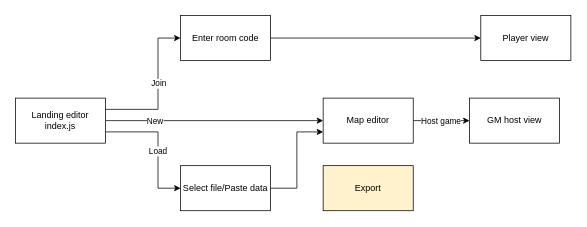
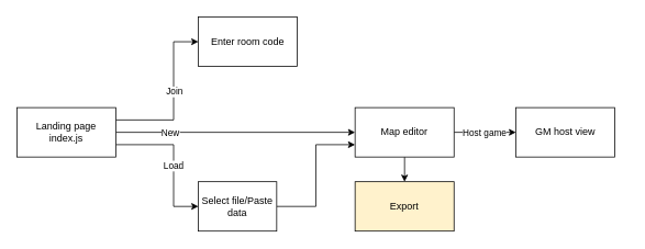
  <mxCell id="0" />
  <mxCell id="1" parent="0" />
  <mxCell id="2" style="edgeStyle=orthogonalEdgeStyle;rounded=0;orthogonalLoop=1;jettySize=auto;html=1;exitX=1;exitY=0.25;exitDx=0;exitDy=0;entryX=0;entryY=0.5;entryDx=0;entryDy=0;" edge="1" parent="1" source="8" target="10"><mxGeometry relative="1" as="geometry"><Array as="points"><mxPoint x="210" y="145" /><mxPoint x="210" y="50" /></Array></mxGeometry></mxCell>
  <mxCell id="3" value="Join" style="edgeLabel;html=1;align=center;verticalAlign=middle;resizable=0;points=[];" vertex="1" connectable="0" parent="2"><mxGeometry x="-0.135" y="3" relative="1" as="geometry"><mxPoint x="3" y="-21" as="offset" /></mxGeometry></mxCell>
  <mxCell id="4" style="edgeStyle=orthogonalEdgeStyle;rounded=0;orthogonalLoop=1;jettySize=auto;html=1;exitX=1;exitY=0.5;exitDx=0;exitDy=0;entryX=0;entryY=0.5;entryDx=0;entryDy=0;" edge="1" parent="1" source="8" target="14"><mxGeometry relative="1" as="geometry" /></mxCell>
  <mxCell id="5" value="New" style="edgeLabel;html=1;align=center;verticalAlign=middle;resizable=0;points=[];" vertex="1" connectable="0" parent="4"><mxGeometry x="0.185" relative="1" as="geometry"><mxPoint x="-107" as="offset" /></mxGeometry></mxCell>
  <mxCell id="6" style="edgeStyle=orthogonalEdgeStyle;rounded=0;orthogonalLoop=1;jettySize=auto;html=1;exitX=1;exitY=0.75;exitDx=0;exitDy=0;entryX=0;entryY=0.5;entryDx=0;entryDy=0;" edge="1" parent="1" source="8" target="16"><mxGeometry relative="1" as="geometry"><Array as="points"><mxPoint x="210" y="175" /><mxPoint x="210" y="250" /></Array></mxGeometry></mxCell>
  <mxCell id="7" value="Load" style="edgeLabel;html=1;align=center;verticalAlign=middle;resizable=0;points=[];" vertex="1" connectable="0" parent="6"><mxGeometry x="-0.118" y="-1" relative="1" as="geometry"><mxPoint y="18" as="offset" /></mxGeometry></mxCell>
- <mxCell id="8" value="&lt;div&gt;Landing editor&lt;br&gt;&lt;/div&gt;&lt;div&gt;index.js&lt;/div&gt;" style="rounded=0;whiteSpace=wrap;html=1;" vertex="1" parent="1"><mxGeometry x="20" y="130" width="120" height="60" as="geometry" /></mxCell>
- <mxCell id="9" style="edgeStyle=orthogonalEdgeStyle;rounded=0;orthogonalLoop=1;jettySize=auto;html=1;exitX=1;exitY=0.5;exitDx=0;exitDy=0;entryX=0;entryY=0.5;entryDx=0;entryDy=0;" edge="1" parent="1" source="10" target="17"><mxGeometry relative="1" as="geometry" /></mxCell>
+ <mxCell id="8" value="&lt;div&gt;Landing page&lt;br&gt;&lt;/div&gt;&lt;div&gt;index.js&lt;/div&gt;" style="rounded=0;whiteSpace=wrap;html=1;" vertex="1" parent="1"><mxGeometry x="20" y="130" width="120" height="60" as="geometry" /></mxCell>
  <mxCell id="10" value="Enter room code" style="rounded=0;whiteSpace=wrap;html=1;" vertex="1" parent="1"><mxGeometry x="240" y="20" width="120" height="60" as="geometry" /></mxCell>
  <mxCell id="11" style="edgeStyle=orthogonalEdgeStyle;rounded=0;orthogonalLoop=1;jettySize=auto;html=1;exitX=1;exitY=0.5;exitDx=0;exitDy=0;entryX=0;entryY=0.5;entryDx=0;entryDy=0;" edge="1" parent="1" source="14" target="18"><mxGeometry relative="1" as="geometry" /></mxCell>
  <mxCell id="12" value="Host game" style="edgeLabel;html=1;align=center;verticalAlign=middle;resizable=0;points=[];" vertex="1" connectable="0" parent="11"><mxGeometry x="-0.218" relative="1" as="geometry"><mxPoint x="7" as="offset" /></mxGeometry></mxCell>
+ <mxCell id="13" style="edgeStyle=orthogonalEdgeStyle;rounded=0;orthogonalLoop=1;jettySize=auto;html=1;exitX=0.5;exitY=1;exitDx=0;exitDy=0;entryX=0.5;entryY=0;entryDx=0;entryDy=0;" edge="1" parent="1" source="14" target="19"><mxGeometry relative="1" as="geometry" /></mxCell>
  <mxCell id="14" value="Map editor" style="rounded=0;whiteSpace=wrap;html=1;" vertex="1" parent="1"><mxGeometry x="430" y="130" width="120" height="60" as="geometry" /></mxCell>
  <mxCell id="15" style="edgeStyle=orthogonalEdgeStyle;rounded=0;orthogonalLoop=1;jettySize=auto;html=1;exitX=1;exitY=0.5;exitDx=0;exitDy=0;entryX=0;entryY=0.75;entryDx=0;entryDy=0;" edge="1" parent="1" source="16" target="14"><mxGeometry relative="1" as="geometry" /></mxCell>
- <mxCell id="16" value="Select file/Paste data" style="rounded=0;whiteSpace=wrap;html=1;" vertex="1" parent="1"><mxGeometry x="240" y="220" width="120" height="60" as="geometry" /></mxCell>
- <mxCell id="17" value="Player view" style="rounded=0;whiteSpace=wrap;html=1;" vertex="1" parent="1"><mxGeometry x="640" y="20" width="120" height="60" as="geometry" /></mxCell>
+ <mxCell id="16" value="Select file/Paste data" style="rounded=0;whiteSpace=wrap;html=1;" vertex="1" parent="1"><mxGeometry x="240" y="220" width="95" height="60" as="geometry" /></mxCell>
  <mxCell id="18" value="GM host view" style="rounded=0;whiteSpace=wrap;html=1;" vertex="1" parent="1"><mxGeometry x="625" y="130" width="120" height="60" as="geometry" /></mxCell>
  <mxCell id="19" value="Export" style="rounded=0;whiteSpace=wrap;html=1;fillColor=#fff2cc;" vertex="1" parent="1"><mxGeometry x="430" y="220" width="120" height="60" as="geometry" /></mxCell>
